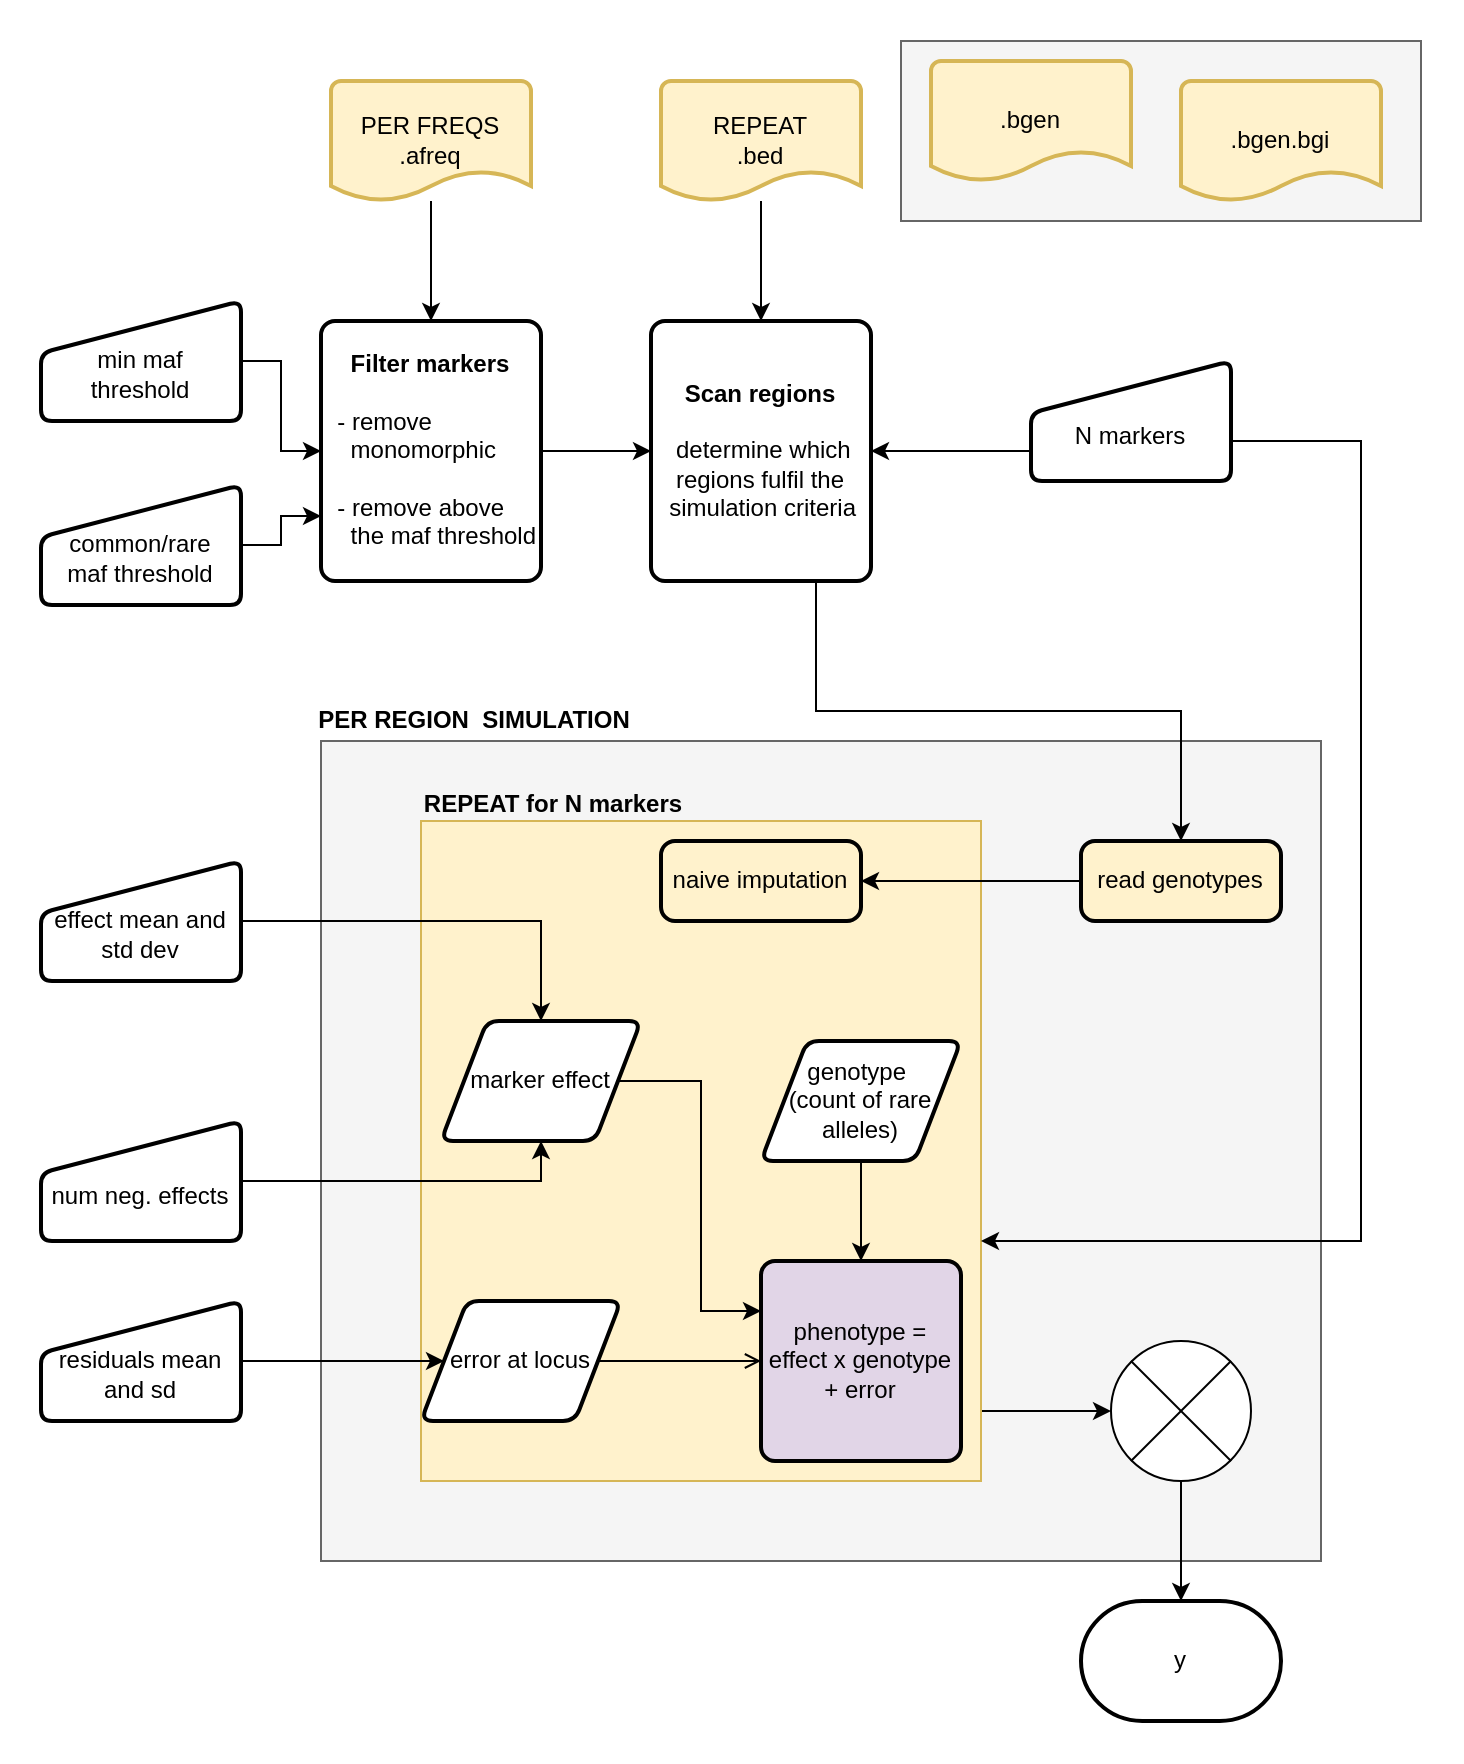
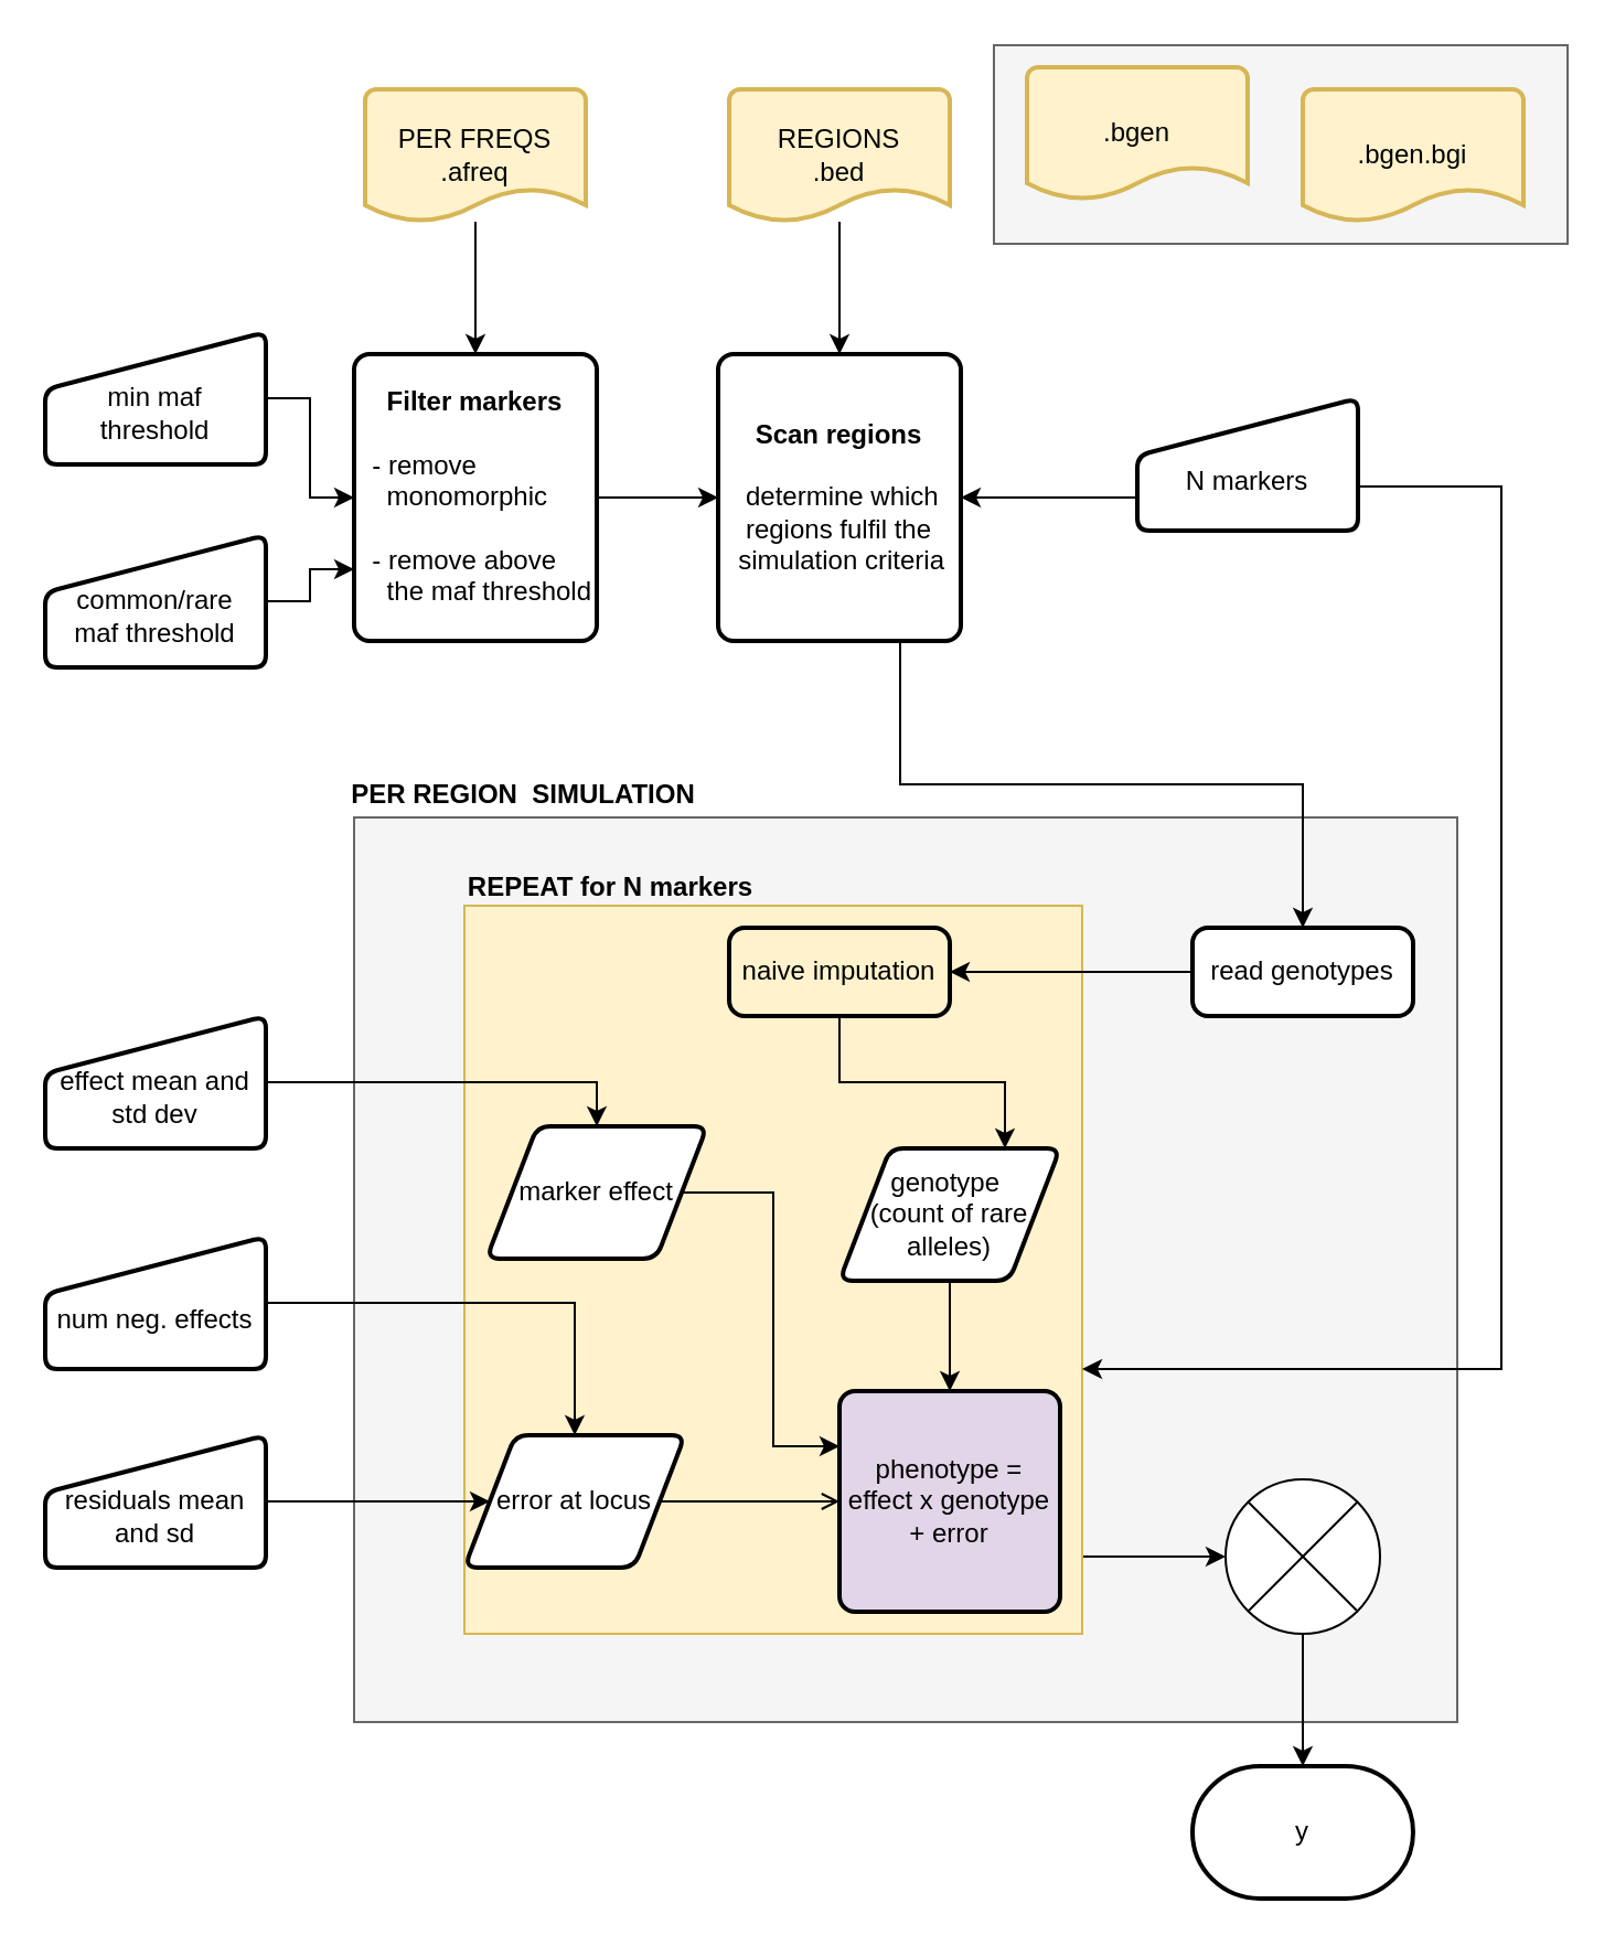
  <mxCell id="0" />
  <mxCell id="1" parent="0" />
  <mxCell id="2" value="" style="rounded=0;whiteSpace=wrap;html=1;fillColor=#f5f5f5;fontColor=#333333;strokeColor=#666666;" vertex="1" parent="1"><mxGeometry x="160" y="370" width="500" height="410" as="geometry" /></mxCell>
  <mxCell id="3" value="" style="rounded=0;whiteSpace=wrap;html=1;fillColor=#f5f5f5;strokeColor=#666666;fontColor=#333333;" vertex="1" parent="1"><mxGeometry x="450" y="20" width="260" height="90" as="geometry" /></mxCell>
  <mxCell id="4" style="edgeStyle=orthogonalEdgeStyle;rounded=0;orthogonalLoop=1;jettySize=auto;html=1;exitX=0.996;exitY=0.894;exitDx=0;exitDy=0;entryX=0;entryY=0.5;entryDx=0;entryDy=0;entryPerimeter=0;exitPerimeter=0;" edge="1" parent="1" source="5" target="41"><mxGeometry relative="1" as="geometry" /></mxCell>
  <mxCell id="5" value="" style="rounded=0;whiteSpace=wrap;html=1;fillColor=#fff2cc;strokeColor=#d6b656;" vertex="1" parent="1"><mxGeometry x="210" y="410" width="280" height="330" as="geometry" /></mxCell>
  <mxCell id="6" value="" style="edgeStyle=orthogonalEdgeStyle;rounded=0;orthogonalLoop=1;jettySize=auto;html=1;" edge="1" parent="1" source="7" target="13"><mxGeometry relative="1" as="geometry" /></mxCell>
  <mxCell id="7" value="PER FREQS&lt;br&gt;.afreq" style="strokeWidth=2;html=1;shape=mxgraph.flowchart.document2;whiteSpace=wrap;size=0.25;fillColor=#fff2cc;strokeColor=#d6b656;" vertex="1" parent="1"><mxGeometry x="165" y="40" width="100" height="60" as="geometry" /></mxCell>
  <mxCell id="8" value=".bgen.bgi" style="strokeWidth=2;html=1;shape=mxgraph.flowchart.document2;whiteSpace=wrap;size=0.25;fillColor=#fff2cc;strokeColor=#d6b656;" vertex="1" parent="1"><mxGeometry x="590" y="40" width="100" height="60" as="geometry" /></mxCell>
  <mxCell id="9" value=".bgen" style="strokeWidth=2;html=1;shape=mxgraph.flowchart.document2;whiteSpace=wrap;size=0.25;fillColor=#fff2cc;strokeColor=#d6b656;" vertex="1" parent="1"><mxGeometry x="465" y="30" width="100" height="60" as="geometry" /></mxCell>
  <mxCell id="10" value="" style="edgeStyle=orthogonalEdgeStyle;rounded=0;orthogonalLoop=1;jettySize=auto;html=1;" edge="1" parent="1" source="11" target="19"><mxGeometry relative="1" as="geometry" /></mxCell>
- <mxCell id="11" value="REPEAT&lt;br&gt;.bed" style="strokeWidth=2;html=1;shape=mxgraph.flowchart.document2;whiteSpace=wrap;size=0.25;fillColor=#fff2cc;strokeColor=#d6b656;" vertex="1" parent="1"><mxGeometry x="330" y="40" width="100" height="60" as="geometry" /></mxCell>
+ <mxCell id="11" value="REGIONS&lt;br&gt;.bed" style="strokeWidth=2;html=1;shape=mxgraph.flowchart.document2;whiteSpace=wrap;size=0.25;fillColor=#fff2cc;strokeColor=#d6b656;" vertex="1" parent="1"><mxGeometry x="330" y="40" width="100" height="60" as="geometry" /></mxCell>
  <mxCell id="12" style="edgeStyle=orthogonalEdgeStyle;rounded=0;orthogonalLoop=1;jettySize=auto;html=1;exitX=1;exitY=0.5;exitDx=0;exitDy=0;entryX=0;entryY=0.5;entryDx=0;entryDy=0;" edge="1" parent="1" source="13" target="19"><mxGeometry relative="1" as="geometry" /></mxCell>
  <mxCell id="13" value="&lt;b&gt;Filter markers&lt;br&gt;&lt;br&gt;&lt;div style=&quot;text-align: left&quot;&gt;&lt;span style=&quot;font-weight: normal&quot;&gt;&amp;nbsp; - remove &amp;nbsp; &amp;nbsp;&lt;/span&gt;&lt;/div&gt;&lt;div style=&quot;text-align: left&quot;&gt;&lt;span style=&quot;font-weight: normal&quot;&gt;&amp;nbsp; &amp;nbsp; monomorphic&lt;/span&gt;&lt;/div&gt;&lt;/b&gt;&lt;div style=&quot;text-align: left&quot;&gt;&lt;br&gt;&lt;/div&gt;&lt;div&gt;&lt;div style=&quot;text-align: left&quot;&gt;&amp;nbsp; - remove above&amp;nbsp;&lt;/div&gt;&lt;div style=&quot;text-align: left&quot;&gt;&amp;nbsp; &amp;nbsp; the maf threshold&lt;/div&gt;&lt;/div&gt;" style="rounded=1;whiteSpace=wrap;html=1;absoluteArcSize=1;arcSize=14;strokeWidth=2;" vertex="1" parent="1"><mxGeometry x="160" y="160" width="110" height="130" as="geometry" /></mxCell>
  <mxCell id="14" style="edgeStyle=orthogonalEdgeStyle;rounded=0;orthogonalLoop=1;jettySize=auto;html=1;exitX=1;exitY=0.5;exitDx=0;exitDy=0;entryX=0;entryY=0.5;entryDx=0;entryDy=0;" edge="1" parent="1" source="15" target="13"><mxGeometry relative="1" as="geometry" /></mxCell>
  <mxCell id="15" value="&lt;br&gt;min maf &lt;br&gt;threshold" style="html=1;strokeWidth=2;shape=manualInput;whiteSpace=wrap;rounded=1;size=26;arcSize=11;" vertex="1" parent="1"><mxGeometry x="20" y="150" width="100" height="60" as="geometry" /></mxCell>
  <mxCell id="16" style="edgeStyle=orthogonalEdgeStyle;rounded=0;orthogonalLoop=1;jettySize=auto;html=1;exitX=1;exitY=0.5;exitDx=0;exitDy=0;entryX=0;entryY=0.75;entryDx=0;entryDy=0;" edge="1" parent="1" source="17" target="13"><mxGeometry relative="1" as="geometry" /></mxCell>
  <mxCell id="17" value="&lt;br&gt;common/rare &lt;br&gt;maf&amp;nbsp;threshold" style="html=1;strokeWidth=2;shape=manualInput;whiteSpace=wrap;rounded=1;size=26;arcSize=11;" vertex="1" parent="1"><mxGeometry x="20" y="242" width="100" height="60" as="geometry" /></mxCell>
  <mxCell id="18" style="edgeStyle=orthogonalEdgeStyle;rounded=0;orthogonalLoop=1;jettySize=auto;html=1;exitX=0.75;exitY=1;exitDx=0;exitDy=0;entryX=0.5;entryY=0;entryDx=0;entryDy=0;" edge="1" parent="1" source="19" target="44"><mxGeometry relative="1" as="geometry" /></mxCell>
  <mxCell id="19" value="&lt;b&gt;Scan regions&lt;/b&gt;&lt;br&gt;&lt;div style=&quot;font-weight: bold ; text-align: left&quot;&gt;&lt;span style=&quot;font-weight: normal&quot;&gt;&amp;nbsp;&amp;nbsp;&lt;/span&gt;&lt;/div&gt;&lt;div style=&quot;text-align: left&quot;&gt;&lt;span style=&quot;font-weight: normal&quot;&gt;&amp;nbsp; determine which&amp;nbsp;&lt;/span&gt;&lt;/div&gt;&lt;div style=&quot;text-align: left&quot;&gt;&lt;span style=&quot;font-weight: normal&quot;&gt;&amp;nbsp; regions&amp;nbsp;&lt;/span&gt;fulfil the&amp;nbsp;&lt;/div&gt;&lt;div style=&quot;text-align: left&quot;&gt;&amp;nbsp;simulation criteria&lt;/div&gt;" style="rounded=1;whiteSpace=wrap;html=1;absoluteArcSize=1;arcSize=14;strokeWidth=2;" vertex="1" parent="1"><mxGeometry x="325" y="160" width="110" height="130" as="geometry" /></mxCell>
  <mxCell id="20" style="edgeStyle=orthogonalEdgeStyle;rounded=0;orthogonalLoop=1;jettySize=auto;html=1;exitX=0;exitY=0.75;exitDx=0;exitDy=0;entryX=1;entryY=0.5;entryDx=0;entryDy=0;" edge="1" parent="1" source="22" target="19"><mxGeometry relative="1" as="geometry" /></mxCell>
  <mxCell id="21" style="edgeStyle=orthogonalEdgeStyle;rounded=0;orthogonalLoop=1;jettySize=auto;html=1;exitX=1;exitY=0.5;exitDx=0;exitDy=0;" edge="1" parent="1" source="22"><mxGeometry relative="1" as="geometry"><mxPoint x="490" y="620" as="targetPoint" /><Array as="points"><mxPoint x="615" y="220" /><mxPoint x="680" y="220" /><mxPoint x="680" y="620" /></Array></mxGeometry></mxCell>
  <mxCell id="22" value="&lt;br&gt;N markers" style="html=1;strokeWidth=2;shape=manualInput;whiteSpace=wrap;rounded=1;size=26;arcSize=11;" vertex="1" parent="1"><mxGeometry x="515" y="180" width="100" height="60" as="geometry" /></mxCell>
  <mxCell id="23" value="&lt;b&gt;PER&lt;/b&gt;&lt;b&gt;&amp;nbsp;REGION &amp;nbsp;SIMULATION&lt;/b&gt;" style="text;html=1;strokeColor=none;fillColor=none;align=center;verticalAlign=middle;whiteSpace=wrap;rounded=0;" vertex="1" parent="1"><mxGeometry x="92" y="345" width="290" height="30" as="geometry" /></mxCell>
  <mxCell id="24" style="edgeStyle=orthogonalEdgeStyle;rounded=0;orthogonalLoop=1;jettySize=auto;html=1;exitX=1;exitY=0.5;exitDx=0;exitDy=0;entryX=0.5;entryY=0;entryDx=0;entryDy=0;" edge="1" parent="1" source="25" target="31"><mxGeometry relative="1" as="geometry" /></mxCell>
- <mxCell id="25" value="&lt;br&gt;effect mean and std dev" style="html=1;strokeWidth=2;shape=manualInput;whiteSpace=wrap;rounded=1;size=26;arcSize=11;" vertex="1" parent="1"><mxGeometry x="20" y="430" width="100" height="60" as="geometry" /></mxCell>
+ <mxCell id="25" value="&lt;br&gt;effect mean and std dev" style="html=1;strokeWidth=2;shape=manualInput;whiteSpace=wrap;rounded=1;size=26;arcSize=11;" vertex="1" parent="1"><mxGeometry x="20" y="460" width="100" height="60" as="geometry" /></mxCell>
  <mxCell id="26" style="edgeStyle=orthogonalEdgeStyle;rounded=0;orthogonalLoop=1;jettySize=auto;html=1;exitX=1;exitY=0.5;exitDx=0;exitDy=0;entryX=0;entryY=0.5;entryDx=0;entryDy=0;" edge="1" parent="1" source="27" target="38"><mxGeometry relative="1" as="geometry" /></mxCell>
  <mxCell id="27" value="&lt;br&gt;residuals mean and sd" style="html=1;strokeWidth=2;shape=manualInput;whiteSpace=wrap;rounded=1;size=26;arcSize=11;" vertex="1" parent="1"><mxGeometry x="20" y="650" width="100" height="60" as="geometry" /></mxCell>
- <mxCell id="28" style="edgeStyle=orthogonalEdgeStyle;rounded=0;orthogonalLoop=1;jettySize=auto;html=1;exitX=1;exitY=0.5;exitDx=0;exitDy=0;entryX=0.5;entryY=1;entryDx=0;entryDy=0;" edge="1" parent="1" source="29" target="31"><mxGeometry relative="1" as="geometry" /></mxCell>
+ <mxCell id="28" style="edgeStyle=orthogonalEdgeStyle;rounded=0;orthogonalLoop=1;jettySize=auto;html=1;exitX=1;exitY=0.5;exitDx=0;exitDy=0;" edge="1" parent="1" source="29" target="38"><mxGeometry relative="1" as="geometry" /></mxCell>
  <mxCell id="29" value="&lt;br&gt;num neg. effects" style="html=1;strokeWidth=2;shape=manualInput;whiteSpace=wrap;rounded=1;size=26;arcSize=11;" vertex="1" parent="1"><mxGeometry x="20" y="560" width="100" height="60" as="geometry" /></mxCell>
  <mxCell id="30" style="edgeStyle=orthogonalEdgeStyle;rounded=0;orthogonalLoop=1;jettySize=auto;html=1;exitX=1;exitY=0.5;exitDx=0;exitDy=0;entryX=0;entryY=0.25;entryDx=0;entryDy=0;" edge="1" parent="1" source="31" target="36"><mxGeometry relative="1" as="geometry" /></mxCell>
  <mxCell id="31" value="marker effect" style="shape=parallelogram;html=1;strokeWidth=2;perimeter=parallelogramPerimeter;whiteSpace=wrap;rounded=1;arcSize=12;size=0.23;" vertex="1" parent="1"><mxGeometry x="220" y="510" width="100" height="60" as="geometry" /></mxCell>
  <mxCell id="32" style="edgeStyle=orthogonalEdgeStyle;rounded=0;orthogonalLoop=1;jettySize=auto;html=1;exitX=0.5;exitY=1;exitDx=0;exitDy=0;entryX=0.5;entryY=0;entryDx=0;entryDy=0;" edge="1" parent="1" source="33" target="36"><mxGeometry relative="1" as="geometry" /></mxCell>
  <mxCell id="33" value="genotype&amp;nbsp;&lt;br&gt;(count of rare&lt;br&gt;alleles)" style="shape=parallelogram;html=1;strokeWidth=2;perimeter=parallelogramPerimeter;whiteSpace=wrap;rounded=1;arcSize=12;size=0.23;" vertex="1" parent="1"><mxGeometry x="380" y="520" width="100" height="60" as="geometry" /></mxCell>
+ <mxCell id="34" style="edgeStyle=orthogonalEdgeStyle;rounded=0;orthogonalLoop=1;jettySize=auto;html=1;exitX=0.5;exitY=1;exitDx=0;exitDy=0;entryX=0.75;entryY=0;entryDx=0;entryDy=0;" edge="1" parent="1" source="35" target="33"><mxGeometry relative="1" as="geometry" /></mxCell>
  <mxCell id="35" value="naive imputation" style="rounded=1;whiteSpace=wrap;html=1;absoluteArcSize=1;arcSize=14;strokeWidth=2;fillColor=#fff2cc;" vertex="1" parent="1"><mxGeometry x="330" y="420" width="100" height="40" as="geometry" /></mxCell>
  <mxCell id="36" value="phenotype = effect x genotype + error" style="rounded=1;whiteSpace=wrap;html=1;absoluteArcSize=1;arcSize=14;strokeWidth=2;fillColor=#e1d5e7;" vertex="1" parent="1"><mxGeometry x="380" y="630" width="100" height="100" as="geometry" /></mxCell>
  <mxCell id="37" style="edgeStyle=orthogonalEdgeStyle;rounded=0;orthogonalLoop=1;jettySize=auto;html=1;exitX=1;exitY=0.5;exitDx=0;exitDy=0;entryX=0;entryY=0.5;entryDx=0;entryDy=0;endArrow=open;" edge="1" parent="1" source="38" target="36"><mxGeometry relative="1" as="geometry" /></mxCell>
  <mxCell id="38" value="error at locus" style="shape=parallelogram;html=1;strokeWidth=2;perimeter=parallelogramPerimeter;whiteSpace=wrap;rounded=1;arcSize=12;size=0.23;" vertex="1" parent="1"><mxGeometry x="210" y="650" width="100" height="60" as="geometry" /></mxCell>
  <mxCell id="39" value="&lt;b&gt;REPEAT for N markers&lt;/b&gt;" style="text;html=1;strokeColor=none;fillColor=none;align=center;verticalAlign=middle;whiteSpace=wrap;rounded=0;" vertex="1" parent="1"><mxGeometry x="199" y="387" width="155" height="30" as="geometry" /></mxCell>
  <mxCell id="40" style="edgeStyle=orthogonalEdgeStyle;rounded=0;orthogonalLoop=1;jettySize=auto;html=1;exitX=0.5;exitY=1;exitDx=0;exitDy=0;exitPerimeter=0;entryX=0.5;entryY=0;entryDx=0;entryDy=0;entryPerimeter=0;" edge="1" parent="1" source="41" target="45"><mxGeometry relative="1" as="geometry" /></mxCell>
  <mxCell id="41" value="" style="verticalLabelPosition=bottom;verticalAlign=top;html=1;shape=mxgraph.flowchart.or;" vertex="1" parent="1"><mxGeometry x="555" y="670" width="70" height="70" as="geometry" /></mxCell>
  <mxCell id="42" style="edgeStyle=orthogonalEdgeStyle;rounded=0;orthogonalLoop=1;jettySize=auto;html=1;exitX=0.5;exitY=1;exitDx=0;exitDy=0;" edge="1" parent="1" source="2" target="2"><mxGeometry relative="1" as="geometry" /></mxCell>
  <mxCell id="43" style="edgeStyle=orthogonalEdgeStyle;rounded=0;orthogonalLoop=1;jettySize=auto;html=1;exitX=0;exitY=0.5;exitDx=0;exitDy=0;entryX=1;entryY=0.5;entryDx=0;entryDy=0;" edge="1" parent="1" source="44" target="35"><mxGeometry relative="1" as="geometry"><mxPoint x="440" y="440" as="targetPoint" /></mxGeometry></mxCell>
- <mxCell id="44" value="read genotypes" style="rounded=1;whiteSpace=wrap;html=1;absoluteArcSize=1;arcSize=14;strokeWidth=2;fillColor=#fff2cc;" vertex="1" parent="1"><mxGeometry x="540" y="420" width="100" height="40" as="geometry" /></mxCell>
+ <mxCell id="44" value="read genotypes" style="rounded=1;whiteSpace=wrap;html=1;absoluteArcSize=1;arcSize=14;strokeWidth=2;" vertex="1" parent="1"><mxGeometry x="540" y="420" width="100" height="40" as="geometry" /></mxCell>
  <mxCell id="45" value="y" style="strokeWidth=2;html=1;shape=mxgraph.flowchart.terminator;whiteSpace=wrap;" vertex="1" parent="1"><mxGeometry x="540" y="800" width="100" height="60" as="geometry" /></mxCell>
